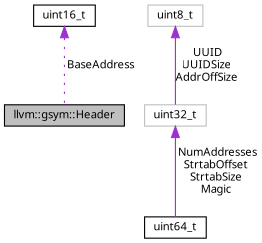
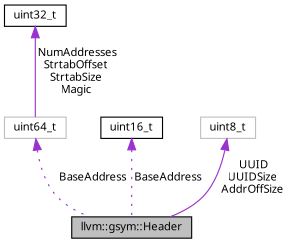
  digraph {
    fontname="Noto Sans"
    node [color=black fontname="Noto Sans" fontsize=10 shape=record]
    edge [color=darkorchid3 dir=back fontname="Noto Sans" fontsize=10 labelfontname=Helvetica labelfontsize=10 style=dotted]
    n1 [fillcolor=grey75 fontcolor=black height=0.2 label="llvm::gsym::Header" style=filled width=0.4]
-   n2 [height=0.2 label=uint64_t width=0.4]
+   n2 [color=grey75 height=0.2 label=uint64_t width=0.4]
    n3 [height=0.2 label=uint16_t width=0.4]
-   n4 [color=grey75 height=0.2 label=uint32_t width=0.4]
+   n4 [height=0.2 label=uint32_t width=0.4]
    n5 [color=grey75 height=0.2 label=uint8_t width=0.4]
+   n2 -> n1 [label=" BaseAddress"]
    n3 -> n1 [label=" BaseAddress"]
    n4 -> n2 [label=" NumAddresses\nStrtabOffset\nStrtabSize\nMagic" style=solid]
-   n5 -> n4 [label=" UUID\nUUIDSize\nAddrOffSize" style=solid]
+   n5 -> n1 [label=" UUID\nUUIDSize\nAddrOffSize" style=solid]
  }
